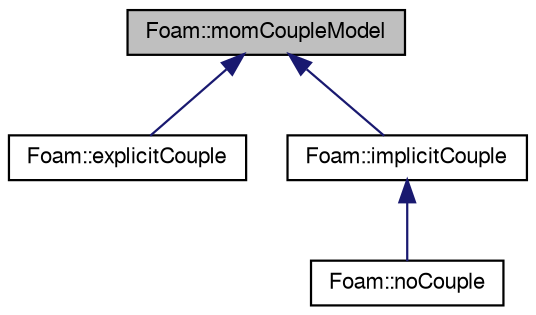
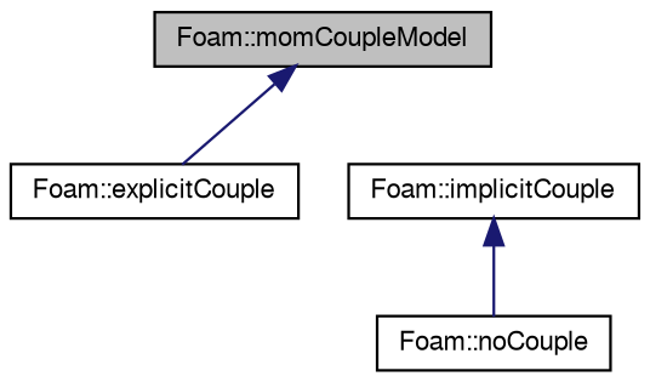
  digraph {
    node [color=black fillcolor=white fontname=FreeSans fontsize=10 shape=record style=filled]
    edge [color=midnightblue dir=back fontname=FreeSans fontsize=10 labelfontname=FreeSans labelfontsize=10 style=solid]
    n1 [fillcolor=grey75 fontcolor=black height=0.2 label="Foam::momCoupleModel" width=0.4]
    n2 [height=0.2 label="Foam::explicitCouple" width=0.4]
    n3 [height=0.2 label="Foam::implicitCouple" width=0.4]
    n4 [height=0.2 label="Foam::noCouple" width=0.4]
    n1 -> n2
-   n1 -> n3
    n3 -> n4
  }
